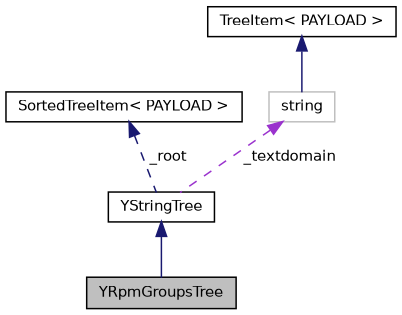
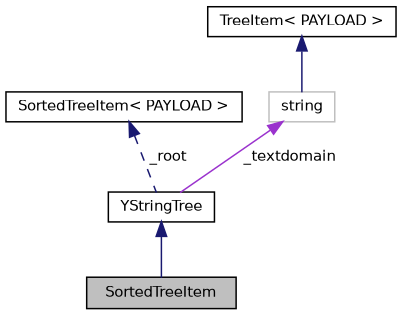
  digraph {
    node [color=black fillcolor=white fontname=Helvetica fontsize=10 shape=record style=filled]
    edge [color=midnightblue dir=back fontname=Helvetica fontsize=10 labelfontname=Helvetica labelfontsize=10 style=solid]
-   n1 [fillcolor=grey75 fontcolor=black height=0.2 label=YRpmGroupsTree width=0.4]
+   n1 [fillcolor=grey75 fontcolor=black height=0.2 label=SortedTreeItem width=0.4]
    n2 [height=0.2 label=YStringTree width=0.4]
    n3 [height=0.2 label="SortedTreeItem\< PAYLOAD \>" width=0.4]
    n4 [height=0.2 label="TreeItem\< PAYLOAD \>" width=0.4]
    n5 [color=grey75 height=0.2 label=string width=0.4]
    n2 -> n1
    n3 -> n2 [label=" _root" style=dashed]
    n4 -> n5
-   n5 -> n2 [color=darkorchid3 label=" _textdomain" style=dashed]
+   n5 -> n2 [color=darkorchid3 label=" _textdomain"]
  }
